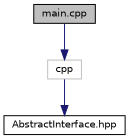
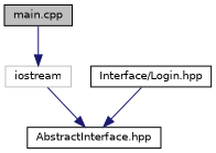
  digraph {
    node [color=black fillcolor=white fontname=Helvetica fontsize=10 shape=record style=filled]
    edge [color=midnightblue fontname=Helvetica fontsize=10 labelfontname=Helvetica labelfontsize=10 style=solid]
    n1 [fillcolor=grey75 fontcolor=black height=0.2 label="main.cpp" width=0.4]
-   n2 [color=grey75 height=0.2 label=cpp width=0.4]
+   n2 [color=grey75 height=0.2 label=iostream width=0.4]
    n3 [height=0.2 label="AbstractInterface.hpp" width=0.4]
+   n4 [height=0.2 label="Interface/Login.hpp" width=0.4]
    n1 -> n2
    n2 -> n3
+   n4 -> n3
  }
